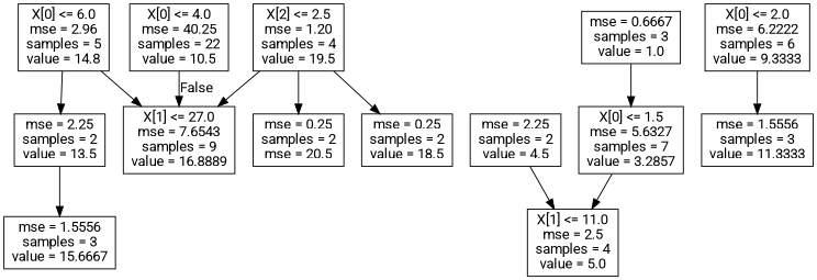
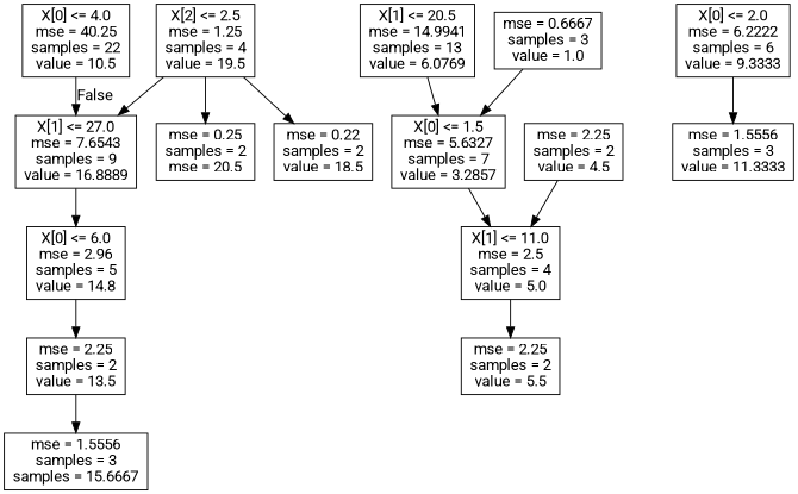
  digraph {
    fontname=Roboto
    node [fontname=Roboto shape=box]
    edge [fontname=Roboto]
    n1 [label="X[0] <= 4.0\nmse = 40.25\nsamples = 22\nvalue = 10.5"]
    n2 [label="X[1] <= 27.0\nmse = 7.6543\nsamples = 9\nvalue = 16.8889"]
+   n3 [label="X[1] <= 20.5\nmse = 14.9941\nsamples = 13\nvalue = 6.0769"]
    n4 [label="X[0] <= 1.5\nmse = 5.6327\nsamples = 7\nvalue = 3.2857"]
    n5 [label="X[0] <= 6.0\nmse = 2.96\nsamples = 5\nvalue = 14.8"]
    n6 [label="X[1] <= 11.0\nmse = 2.5\nsamples = 4\nvalue = 5.0"]
    n7 [label="X[0] <= 2.0\nmse = 6.2222\nsamples = 6\nvalue = 9.3333"]
    n8 [label="mse = 1.5556\nsamples = 3\nvalue = 11.3333"]
    n9 [label="mse = 0.6667\nsamples = 3\nvalue = 1.0"]
+   n10 [label="mse = 2.25\nsamples = 2\nvalue = 5.5"]
    n11 [label="mse = 2.25\nsamples = 2\nvalue = 4.5"]
    n12 [label="mse = 2.25\nsamples = 2\nvalue = 13.5"]
-   n13 [label="X[2] <= 2.5\nmse = 1.20\nsamples = 4\nvalue = 19.5"]
+   n13 [label="X[2] <= 2.5\nmse = 1.25\nsamples = 4\nvalue = 19.5"]
    n14 [label="mse = 0.25\nsamples = 2\nmse = 20.5"]
-   n15 [label="mse = 0.25\nsamples = 2\nvalue = 18.5"]
-   n16 [label="mse = 1.5556\nsamples = 3\nvalue = 15.6667"]
+   n15 [label="mse = 0.22\nsamples = 2\nvalue = 18.5"]
+   n16 [label="mse = 1.5556\nsamples = 3\nsamples = 15.6667"]
    n1 -> n2 [headlabel=False labelangle=-45 labeldistance=2.5]
-   n5 -> n2
+   n2 -> n5
+   n3 -> n4
    n4 -> n6
    n5 -> n12
+   n6 -> n10
    n7 -> n8
    n9 -> n4
    n11 -> n6
    n12 -> n16
    n13 -> n2
    n13 -> n14
    n13 -> n15
  }
